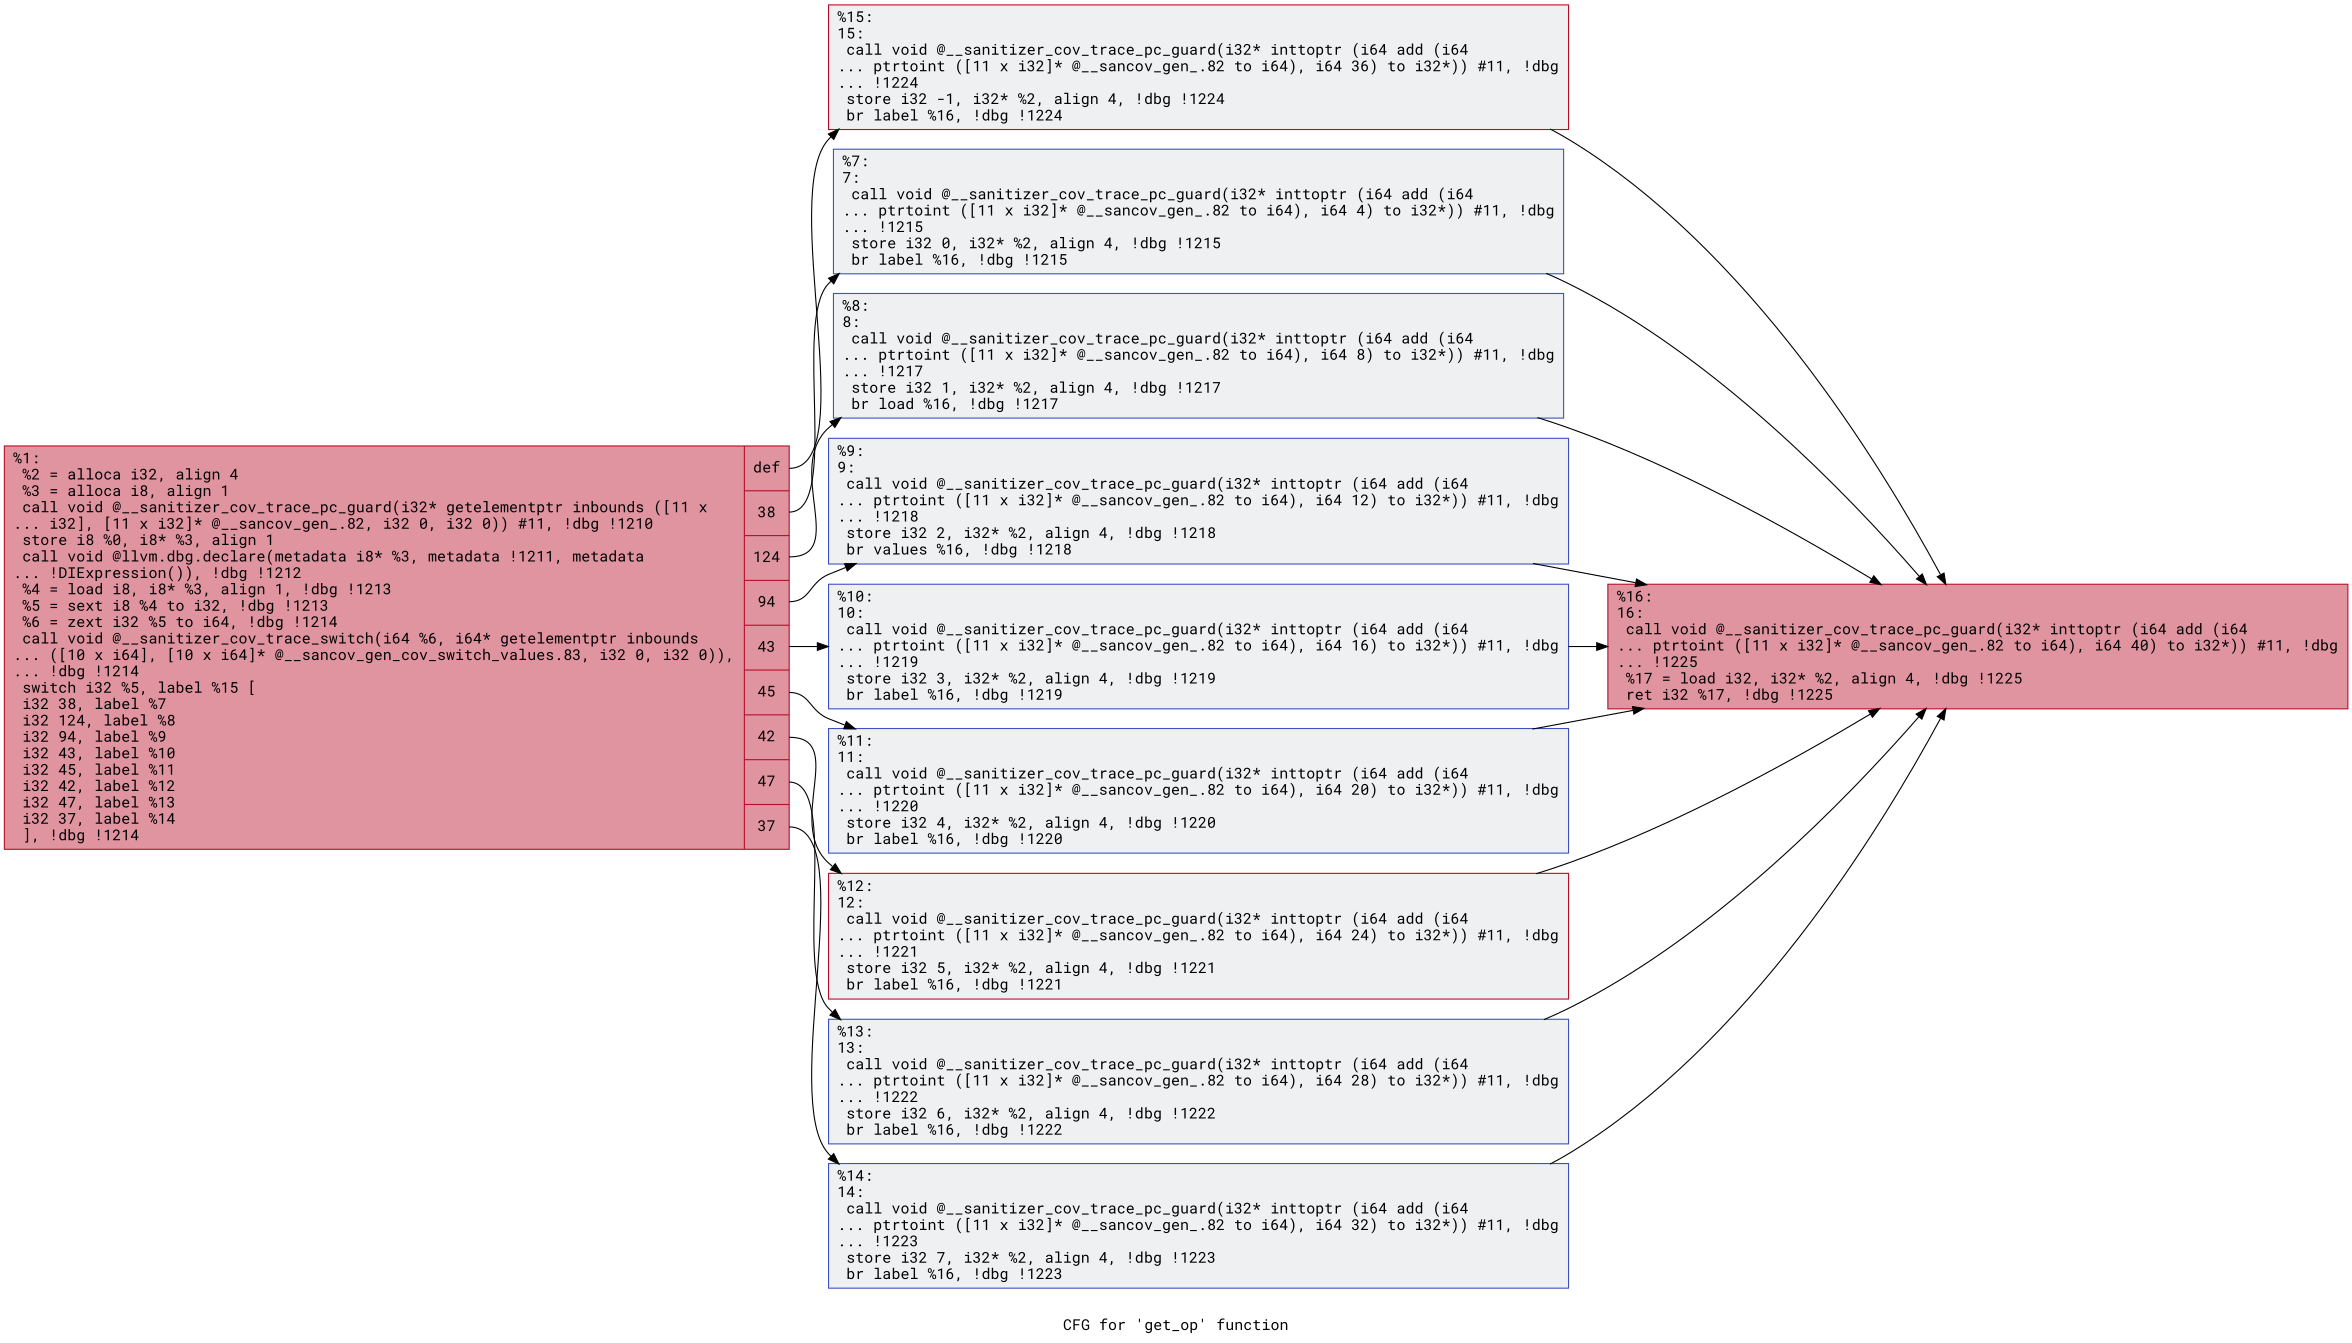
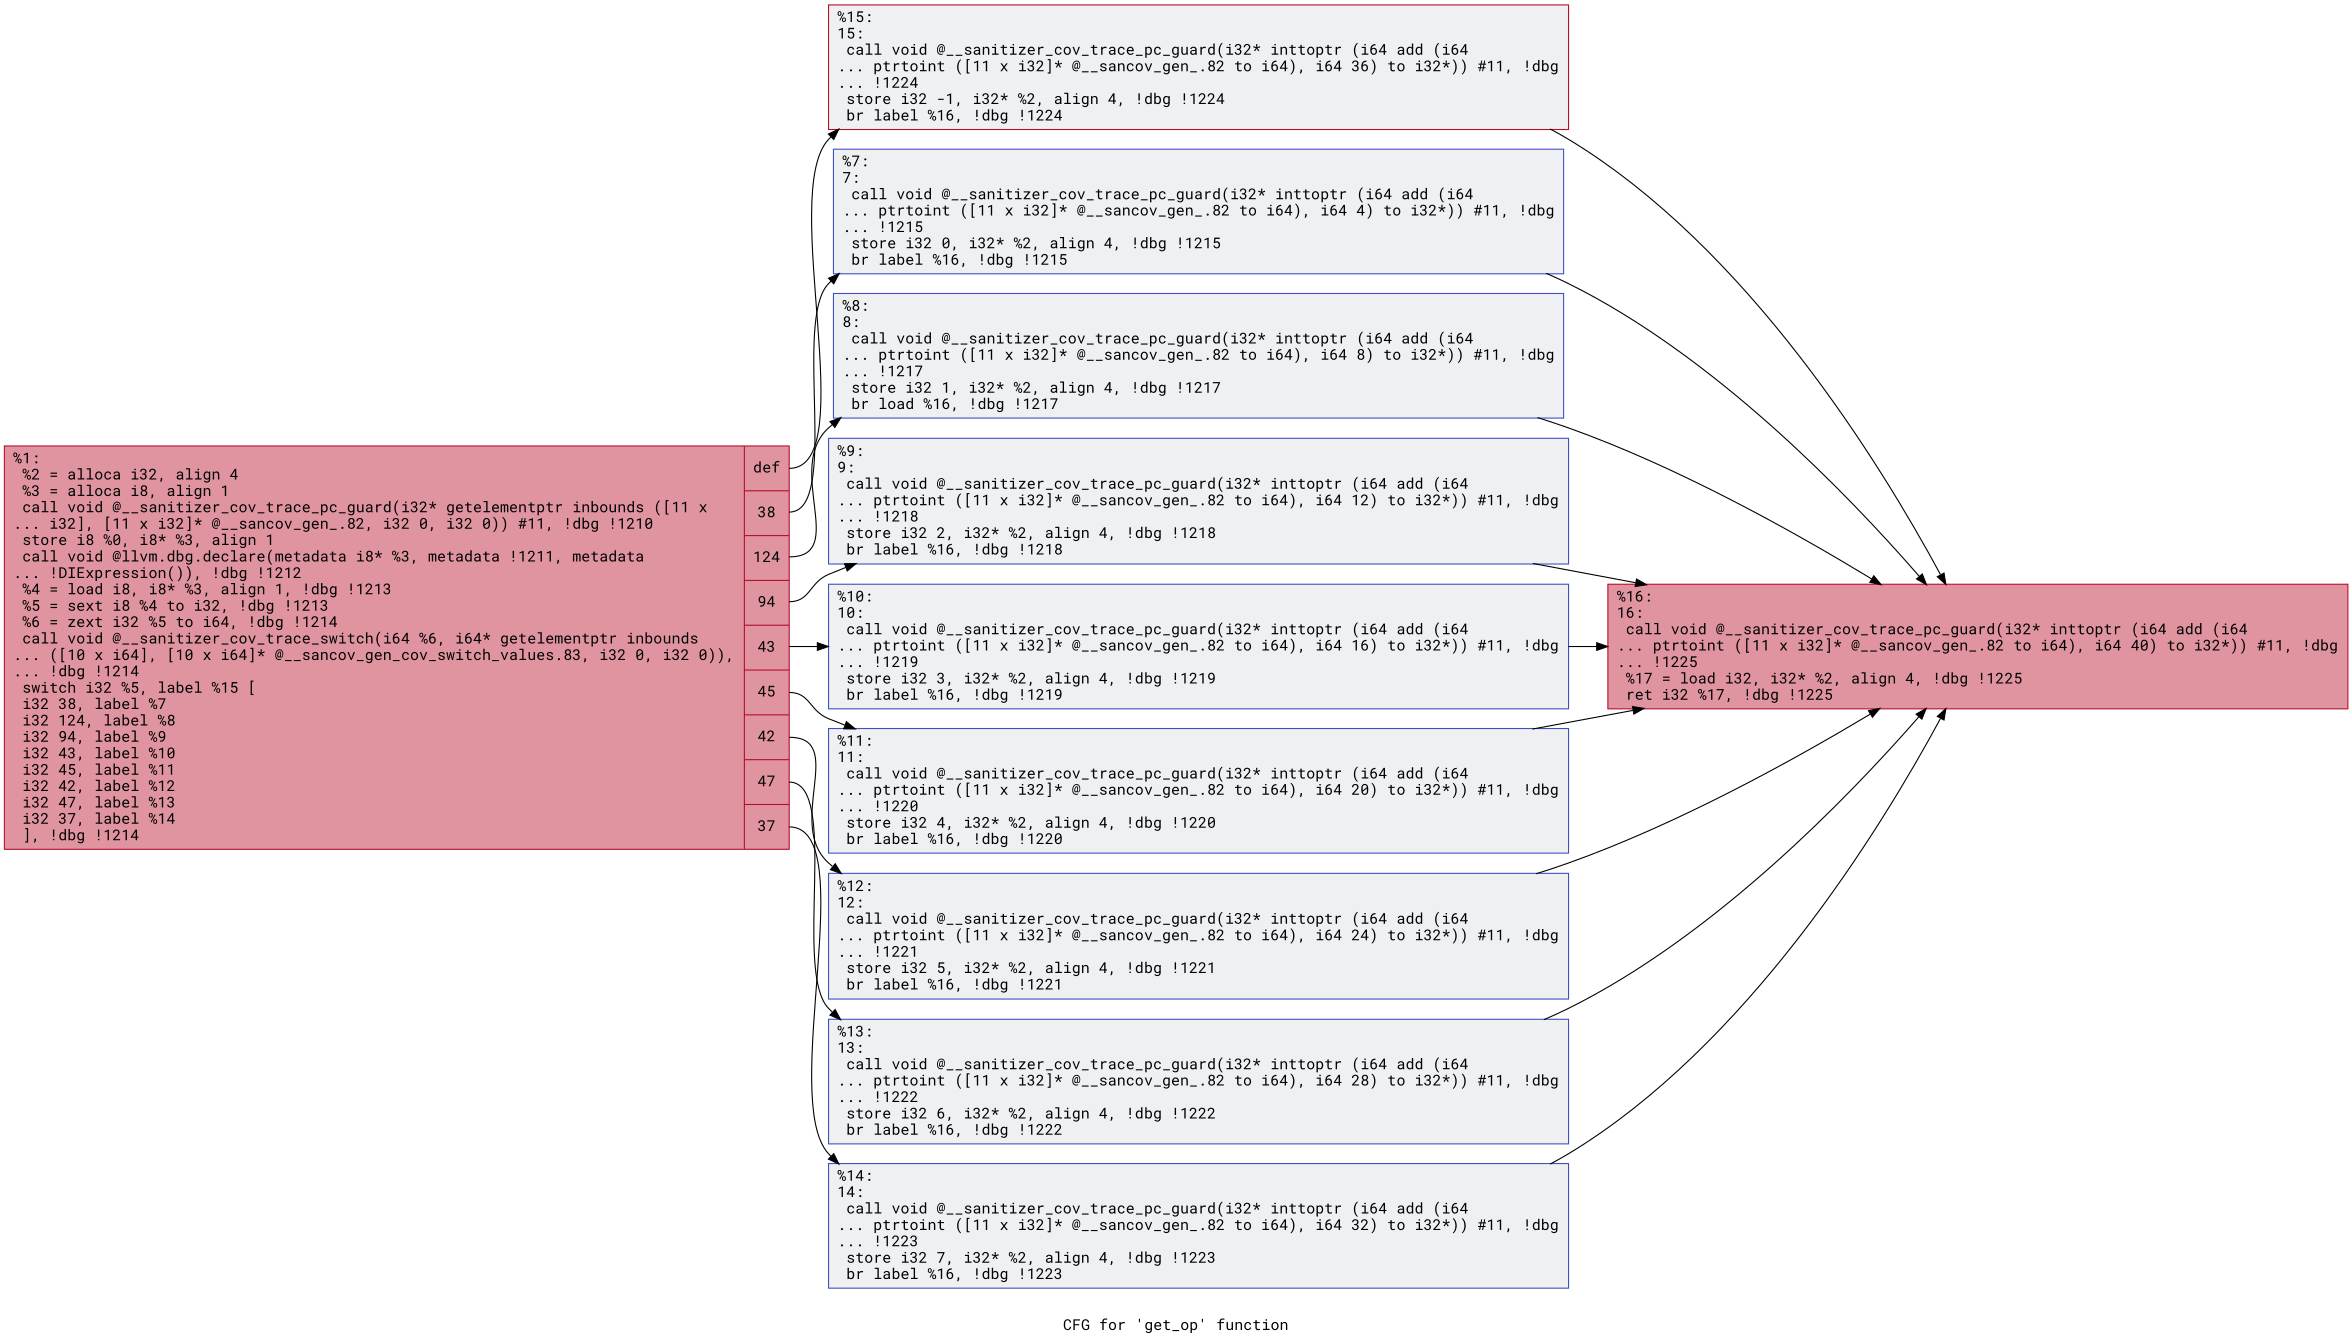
  digraph {
    fontname="Roboto Mono"
    label="CFG for 'get_op' function"
    rankdir=LR
    node [color="#3d50c3ff" fillcolor="#d9dce170" fontname="Roboto Mono" shape=record style=filled]
    edge [fontname="Roboto Mono"]
    n1 [color="#b70d28ff" fillcolor="#b70d2870" label="{%1:\l  %2 = alloca i32, align 4\l  %3 = alloca i8, align 1\l  call void @__sanitizer_cov_trace_pc_guard(i32* getelementptr inbounds ([11 x\l... i32], [11 x i32]* @__sancov_gen_.82, i32 0, i32 0)) #11, !dbg !1210\l  store i8 %0, i8* %3, align 1\l  call void @llvm.dbg.declare(metadata i8* %3, metadata !1211, metadata\l... !DIExpression()), !dbg !1212\l  %4 = load i8, i8* %3, align 1, !dbg !1213\l  %5 = sext i8 %4 to i32, !dbg !1213\l  %6 = zext i32 %5 to i64, !dbg !1214\l  call void @__sanitizer_cov_trace_switch(i64 %6, i64* getelementptr inbounds\l... ([10 x i64], [10 x i64]* @__sancov_gen_cov_switch_values.83, i32 0, i32 0)),\l... !dbg !1214\l  switch i32 %5, label %15 [\l    i32 38, label %7\l    i32 124, label %8\l    i32 94, label %9\l    i32 43, label %10\l    i32 45, label %11\l    i32 42, label %12\l    i32 47, label %13\l    i32 37, label %14\l  ], !dbg !1214\l|{<s0>def|<s1>38|<s2>124|<s3>94|<s4>43|<s5>45|<s6>42|<s7>47|<s8>37}}"]
    n2 [color="#b70d28ff" label="{%15:\l15:                                               \l  call void @__sanitizer_cov_trace_pc_guard(i32* inttoptr (i64 add (i64\l... ptrtoint ([11 x i32]* @__sancov_gen_.82 to i64), i64 36) to i32*)) #11, !dbg\l... !1224\l  store i32 -1, i32* %2, align 4, !dbg !1224\l  br label %16, !dbg !1224\l}"]
    n3 [label="{%7:\l7:                                                \l  call void @__sanitizer_cov_trace_pc_guard(i32* inttoptr (i64 add (i64\l... ptrtoint ([11 x i32]* @__sancov_gen_.82 to i64), i64 4) to i32*)) #11, !dbg\l... !1215\l  store i32 0, i32* %2, align 4, !dbg !1215\l  br label %16, !dbg !1215\l}"]
    n4 [label="{%8:\l8:                                                \l  call void @__sanitizer_cov_trace_pc_guard(i32* inttoptr (i64 add (i64\l... ptrtoint ([11 x i32]* @__sancov_gen_.82 to i64), i64 8) to i32*)) #11, !dbg\l... !1217\l  store i32 1, i32* %2, align 4, !dbg !1217\l  br load %16, !dbg !1217\l}"]
-   n5 [label="{%9:\l9:                                                \l  call void @__sanitizer_cov_trace_pc_guard(i32* inttoptr (i64 add (i64\l... ptrtoint ([11 x i32]* @__sancov_gen_.82 to i64), i64 12) to i32*)) #11, !dbg\l... !1218\l  store i32 2, i32* %2, align 4, !dbg !1218\l  br values %16, !dbg !1218\l}"]
+   n5 [label="{%9:\l9:                                                \l  call void @__sanitizer_cov_trace_pc_guard(i32* inttoptr (i64 add (i64\l... ptrtoint ([11 x i32]* @__sancov_gen_.82 to i64), i64 12) to i32*)) #11, !dbg\l... !1218\l  store i32 2, i32* %2, align 4, !dbg !1218\l  br label %16, !dbg !1218\l}"]
    n6 [label="{%10:\l10:                                               \l  call void @__sanitizer_cov_trace_pc_guard(i32* inttoptr (i64 add (i64\l... ptrtoint ([11 x i32]* @__sancov_gen_.82 to i64), i64 16) to i32*)) #11, !dbg\l... !1219\l  store i32 3, i32* %2, align 4, !dbg !1219\l  br label %16, !dbg !1219\l}"]
    n7 [label="{%11:\l11:                                               \l  call void @__sanitizer_cov_trace_pc_guard(i32* inttoptr (i64 add (i64\l... ptrtoint ([11 x i32]* @__sancov_gen_.82 to i64), i64 20) to i32*)) #11, !dbg\l... !1220\l  store i32 4, i32* %2, align 4, !dbg !1220\l  br label %16, !dbg !1220\l}"]
-   n8 [color="#b70d28ff" label="{%12:\l12:                                               \l  call void @__sanitizer_cov_trace_pc_guard(i32* inttoptr (i64 add (i64\l... ptrtoint ([11 x i32]* @__sancov_gen_.82 to i64), i64 24) to i32*)) #11, !dbg\l... !1221\l  store i32 5, i32* %2, align 4, !dbg !1221\l  br label %16, !dbg !1221\l}"]
+   n8 [label="{%12:\l12:                                               \l  call void @__sanitizer_cov_trace_pc_guard(i32* inttoptr (i64 add (i64\l... ptrtoint ([11 x i32]* @__sancov_gen_.82 to i64), i64 24) to i32*)) #11, !dbg\l... !1221\l  store i32 5, i32* %2, align 4, !dbg !1221\l  br label %16, !dbg !1221\l}"]
    n9 [label="{%13:\l13:                                               \l  call void @__sanitizer_cov_trace_pc_guard(i32* inttoptr (i64 add (i64\l... ptrtoint ([11 x i32]* @__sancov_gen_.82 to i64), i64 28) to i32*)) #11, !dbg\l... !1222\l  store i32 6, i32* %2, align 4, !dbg !1222\l  br label %16, !dbg !1222\l}"]
    n10 [label="{%14:\l14:                                               \l  call void @__sanitizer_cov_trace_pc_guard(i32* inttoptr (i64 add (i64\l... ptrtoint ([11 x i32]* @__sancov_gen_.82 to i64), i64 32) to i32*)) #11, !dbg\l... !1223\l  store i32 7, i32* %2, align 4, !dbg !1223\l  br label %16, !dbg !1223\l}"]
    n11 [color="#b70d28ff" fillcolor="#b70d2870" label="{%16:\l16:                                               \l  call void @__sanitizer_cov_trace_pc_guard(i32* inttoptr (i64 add (i64\l... ptrtoint ([11 x i32]* @__sancov_gen_.82 to i64), i64 40) to i32*)) #11, !dbg\l... !1225\l  %17 = load i32, i32* %2, align 4, !dbg !1225\l  ret i32 %17, !dbg !1225\l}"]
    n1 -> n2 [tailport=s0]
    n1 -> n3 [tailport=s1]
    n1 -> n4 [tailport=s2]
    n1 -> n5 [tailport=s3]
    n1 -> n6 [tailport=s4]
    n1 -> n7 [tailport=s5]
    n1 -> n8 [tailport=s6]
    n1 -> n9 [tailport=s7]
    n1 -> n10 [tailport=s8]
    n2 -> n11
    n3 -> n11
    n4 -> n11
    n5 -> n11
    n6 -> n11
    n7 -> n11
    n8 -> n11
    n9 -> n11
    n10 -> n11
  }
